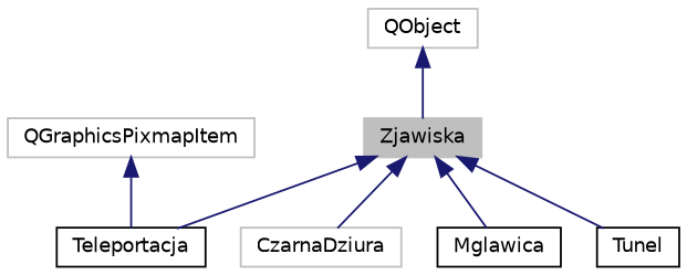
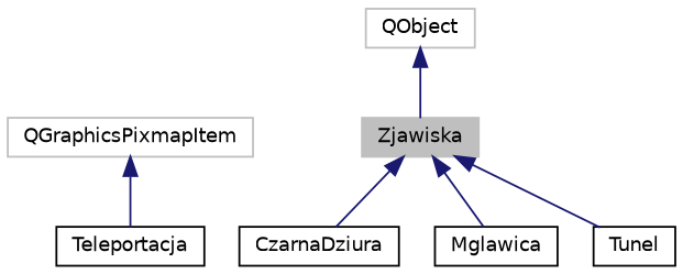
  digraph {
    node [color=black fillcolor=white fontname=Helvetica fontsize=10 shape=record style=filled]
    edge [color=midnightblue dir=back fontname=Helvetica fontsize=10 labelfontname=Helvetica labelfontsize=10 style=solid]
    n1 [color=grey75 fillcolor=grey75 fontcolor=black height=0.2 label=Zjawiska width=0.4]
-   n2 [color=grey75 height=0.2 label=CzarnaDziura width=0.4]
+   n2 [height=0.2 label=CzarnaDziura width=0.4]
    n3 [height=0.2 label=Mglawica width=0.4]
    n4 [height=0.2 label=Teleportacja width=0.4]
    n5 [height=0.2 label=Tunel width=0.4]
    n6 [color=grey75 height=0.2 label=QObject width=0.4]
    n7 [color=grey75 height=0.2 label=QGraphicsPixmapItem width=0.4]
    n1 -> n2
    n1 -> n3
-   n1 -> n4
    n1 -> n5
    n6 -> n1
    n7 -> n4
  }
